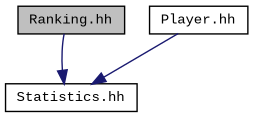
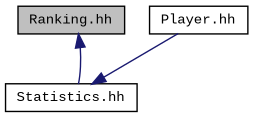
  digraph {
    fontname="Liberation Mono"
    node [color=black fillcolor=white fontname="Liberation Mono" fontsize=10 shape=record style=filled]
    edge [color=midnightblue fontname="Liberation Mono" fontsize=10 labelfontname=FreeSans labelfontsize=10 style=solid]
    n1 [fillcolor=grey75 fontcolor=black height=0.2 label="Ranking.hh" width=0.4]
    n2 [height=0.2 label="Statistics.hh" width=0.4]
    n3 [height=0.2 label="Player.hh" width=0.4]
-   n1 -> n2
+   n2 -> n1
    n3 -> n2
  }
